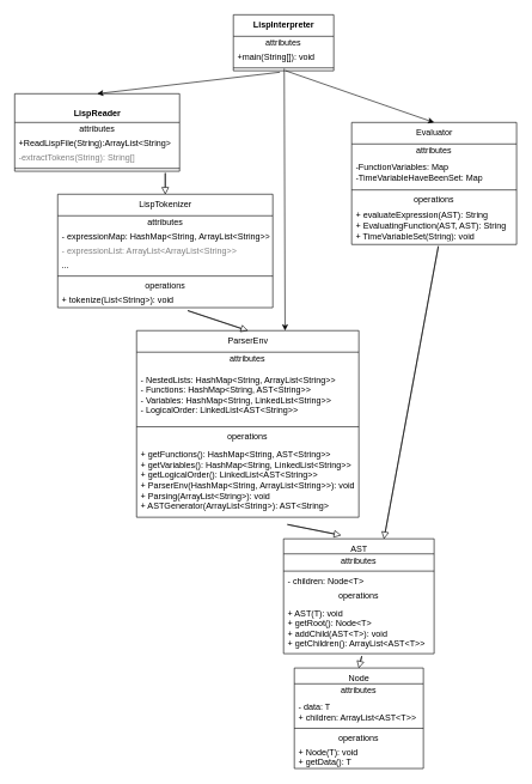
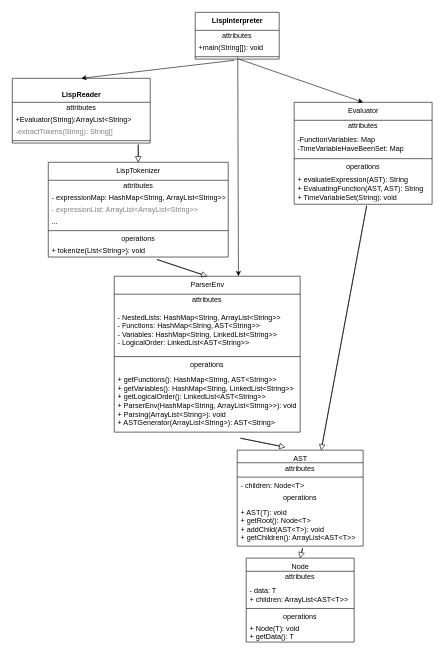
  <mxCell id="0" />
  <mxCell id="1" parent="0" />
  <mxCell id="2" value="&lt;b&gt;LispInterpreter&lt;/b&gt;" style="swimlane;fontStyle=0;align=center;verticalAlign=top;childLayout=stackLayout;horizontal=1;startSize=30;horizontalStack=0;resizeParent=1;resizeParentMax=0;resizeLast=0;collapsible=0;marginBottom=0;html=1;" vertex="1" parent="1"><mxGeometry x="325" y="20" width="140" height="78" as="geometry" /></mxCell>
  <mxCell id="3" value="attributes" style="text;html=1;strokeColor=none;fillColor=none;align=center;verticalAlign=middle;spacingLeft=4;spacingRight=4;overflow=hidden;rotatable=0;points=[[0,0.5],[1,0.5]];portConstraint=eastwest;" vertex="1" parent="2"><mxGeometry y="30" width="140" height="20" as="geometry" /></mxCell>
  <mxCell id="4" value="+main(String[]): void" style="text;html=1;strokeColor=none;fillColor=none;align=left;verticalAlign=middle;spacingLeft=4;spacingRight=4;overflow=hidden;rotatable=0;points=[[0,0.5],[1,0.5]];portConstraint=eastwest;" vertex="1" parent="2"><mxGeometry y="50" width="140" height="20" as="geometry" /></mxCell>
  <mxCell id="5" value="" style="line;strokeWidth=1;fillColor=none;align=left;verticalAlign=middle;spacingTop=-1;spacingLeft=3;spacingRight=3;rotatable=0;labelPosition=right;points=[];portConstraint=eastwest;" vertex="1" parent="2"><mxGeometry y="70" width="140" height="8" as="geometry" /></mxCell>
  <mxCell id="6" value="&lt;br&gt;&lt;b&gt;LispReader&lt;/b&gt;" style="swimlane;fontStyle=0;align=center;verticalAlign=top;childLayout=stackLayout;horizontal=1;startSize=40;horizontalStack=0;resizeParent=1;resizeParentMax=0;resizeLast=0;collapsible=0;marginBottom=0;html=1;" vertex="1" parent="1"><mxGeometry x="20" y="130" width="230" height="108" as="geometry" /></mxCell>
  <mxCell id="7" value="attributes" style="text;html=1;strokeColor=none;fillColor=none;align=center;verticalAlign=middle;spacingLeft=4;spacingRight=4;overflow=hidden;rotatable=0;points=[[0,0.5],[1,0.5]];portConstraint=eastwest;" vertex="1" parent="6"><mxGeometry y="40" width="230" height="20" as="geometry" /></mxCell>
- <mxCell id="8" value="+ReadLispFile(String):ArrayList&amp;lt;String&amp;gt;" style="text;html=1;strokeColor=none;fillColor=none;align=left;verticalAlign=middle;spacingLeft=4;spacingRight=4;overflow=hidden;rotatable=0;points=[[0,0.5],[1,0.5]];portConstraint=eastwest;" vertex="1" parent="6"><mxGeometry y="60" width="230" height="20" as="geometry" /></mxCell>
+ <mxCell id="8" value="+Evaluator(String):ArrayList&amp;lt;String&amp;gt;" style="text;html=1;strokeColor=none;fillColor=none;align=left;verticalAlign=middle;spacingLeft=4;spacingRight=4;overflow=hidden;rotatable=0;points=[[0,0.5],[1,0.5]];portConstraint=eastwest;" vertex="1" parent="6"><mxGeometry y="60" width="230" height="20" as="geometry" /></mxCell>
  <mxCell id="9" value="-extractTokens(String): String[]" style="text;html=1;strokeColor=none;fillColor=none;align=left;verticalAlign=middle;spacingLeft=4;spacingRight=4;overflow=hidden;rotatable=0;points=[[0,0.5],[1,0.5]];portConstraint=eastwest;fontColor=#808080;" vertex="1" parent="6"><mxGeometry y="80" width="230" height="20" as="geometry" /></mxCell>
  <mxCell id="10" value="" style="line;strokeWidth=1;fillColor=none;align=left;verticalAlign=middle;spacingTop=-1;spacingLeft=3;spacingRight=3;rotatable=0;labelPosition=right;points=[];portConstraint=eastwest;" vertex="1" parent="6"><mxGeometry y="100" width="230" height="8" as="geometry" /></mxCell>
  <mxCell id="11" value="" style="endArrow=classic;html=1;entryX=0.5;entryY=0;entryDx=0;entryDy=0;exitX=0.464;exitY=1.25;exitDx=0;exitDy=0;exitPerimeter=0;" edge="1" parent="1" source="5" target="6"><mxGeometry width="50" height="50" relative="1" as="geometry"><mxPoint x="380" y="40" as="sourcePoint" /><mxPoint x="470" y="340" as="targetPoint" /></mxGeometry></mxCell>
  <mxCell id="12" value="LispTokenizer" style="swimlane;fontStyle=0;align=center;verticalAlign=top;childLayout=stackLayout;horizontal=1;startSize=30;horizontalStack=0;resizeParent=1;resizeParentMax=0;resizeLast=0;collapsible=0;marginBottom=0;html=1;" vertex="1" parent="1"><mxGeometry x="80" y="270" width="300" height="158" as="geometry" /></mxCell>
  <mxCell id="13" value="attributes" style="text;html=1;strokeColor=none;fillColor=none;align=center;verticalAlign=middle;spacingLeft=4;spacingRight=4;overflow=hidden;rotatable=0;points=[[0,0.5],[1,0.5]];portConstraint=eastwest;" vertex="1" parent="12"><mxGeometry y="30" width="300" height="20" as="geometry" /></mxCell>
  <mxCell id="14" value="- expressionMap: HashMap&amp;lt;String, ArrayList&amp;lt;String&amp;gt;&amp;gt;" style="text;html=1;strokeColor=none;fillColor=none;align=left;verticalAlign=middle;spacingLeft=4;spacingRight=4;overflow=hidden;rotatable=0;points=[[0,0.5],[1,0.5]];portConstraint=eastwest;" vertex="1" parent="12"><mxGeometry y="50" width="300" height="20" as="geometry" /></mxCell>
  <mxCell id="15" value="- expressionList: ArrayList&amp;lt;ArrayList&amp;lt;String&amp;gt;&amp;gt;" style="text;html=1;strokeColor=none;fillColor=none;align=left;verticalAlign=middle;spacingLeft=4;spacingRight=4;overflow=hidden;rotatable=0;points=[[0,0.5],[1,0.5]];portConstraint=eastwest;fontColor=#808080;" vertex="1" parent="12"><mxGeometry y="70" width="300" height="20" as="geometry" /></mxCell>
  <mxCell id="16" value="..." style="text;html=1;strokeColor=none;fillColor=none;align=left;verticalAlign=middle;spacingLeft=4;spacingRight=4;overflow=hidden;rotatable=0;points=[[0,0.5],[1,0.5]];portConstraint=eastwest;" vertex="1" parent="12"><mxGeometry y="90" width="300" height="20" as="geometry" /></mxCell>
  <mxCell id="17" value="" style="line;strokeWidth=1;fillColor=none;align=left;verticalAlign=middle;spacingTop=-1;spacingLeft=3;spacingRight=3;rotatable=0;labelPosition=right;points=[];portConstraint=eastwest;" vertex="1" parent="12"><mxGeometry y="110" width="300" height="8" as="geometry" /></mxCell>
  <mxCell id="18" value="operations" style="text;html=1;strokeColor=none;fillColor=none;align=center;verticalAlign=middle;spacingLeft=4;spacingRight=4;overflow=hidden;rotatable=0;points=[[0,0.5],[1,0.5]];portConstraint=eastwest;" vertex="1" parent="12"><mxGeometry y="118" width="300" height="20" as="geometry" /></mxCell>
  <mxCell id="19" value="+ tokenize(List&amp;lt;String&amp;gt;): void" style="text;html=1;strokeColor=none;fillColor=none;align=left;verticalAlign=middle;spacingLeft=4;spacingRight=4;overflow=hidden;rotatable=0;points=[[0,0.5],[1,0.5]];portConstraint=eastwest;" vertex="1" parent="12"><mxGeometry y="138" width="300" height="20" as="geometry" /></mxCell>
  <mxCell id="20" value="" style="shape=flexArrow;endArrow=classic;html=1;width=0.135;endSize=2.653;endWidth=8.204;entryX=0.5;entryY=0;entryDx=0;entryDy=0;" edge="1" parent="1" target="12"><mxGeometry width="50" height="50" relative="1" as="geometry"><mxPoint x="230" y="240" as="sourcePoint" /><mxPoint x="395" y="230" as="targetPoint" /></mxGeometry></mxCell>
  <mxCell id="21" value="Evaluator" style="swimlane;fontStyle=0;align=center;verticalAlign=top;childLayout=stackLayout;horizontal=1;startSize=30;horizontalStack=0;resizeParent=1;resizeParentMax=0;resizeLast=0;collapsible=0;marginBottom=0;html=1;" vertex="1" parent="1"><mxGeometry x="490" y="170" width="230" height="170" as="geometry" /></mxCell>
  <mxCell id="22" value="attributes" style="text;html=1;strokeColor=none;fillColor=none;align=center;verticalAlign=middle;spacingLeft=4;spacingRight=4;overflow=hidden;rotatable=0;points=[[0,0.5],[1,0.5]];portConstraint=eastwest;" vertex="1" parent="21"><mxGeometry y="30" width="230" height="20" as="geometry" /></mxCell>
  <mxCell id="23" value="-FunctionVariables: Map&lt;br&gt;-TimeVariableHaveBeenSet: Map" style="text;html=1;strokeColor=none;fillColor=none;align=left;verticalAlign=middle;spacingLeft=4;spacingRight=4;overflow=hidden;rotatable=0;points=[[0,0.5],[1,0.5]];portConstraint=eastwest;" vertex="1" parent="21"><mxGeometry y="50" width="230" height="40" as="geometry" /></mxCell>
  <mxCell id="24" value="" style="line;strokeWidth=1;fillColor=none;align=left;verticalAlign=middle;spacingTop=-1;spacingLeft=3;spacingRight=3;rotatable=0;labelPosition=right;points=[];portConstraint=eastwest;" vertex="1" parent="21"><mxGeometry y="90" width="230" height="8" as="geometry" /></mxCell>
  <mxCell id="25" value="operations" style="text;html=1;strokeColor=none;fillColor=none;align=center;verticalAlign=middle;spacingLeft=4;spacingRight=4;overflow=hidden;rotatable=0;points=[[0,0.5],[1,0.5]];portConstraint=eastwest;" vertex="1" parent="21"><mxGeometry y="98" width="230" height="20" as="geometry" /></mxCell>
  <mxCell id="26" value="&lt;div&gt;+ evaluateExpression(AST): String&lt;/div&gt;&lt;div&gt;+ EvaluatingFunction(AST, AST): String&lt;/div&gt;&lt;div&gt;+ TimeVariableSet(String): void&lt;/div&gt;" style="text;html=1;strokeColor=none;fillColor=none;align=left;verticalAlign=middle;spacingLeft=4;spacingRight=4;overflow=hidden;rotatable=0;points=[[0,0.5],[1,0.5]];portConstraint=eastwest;" vertex="1" parent="21"><mxGeometry y="118" width="230" height="52" as="geometry" /></mxCell>
  <mxCell id="27" value="" style="endArrow=classic;html=1;entryX=0.5;entryY=0;entryDx=0;entryDy=0;exitX=0.521;exitY=1;exitDx=0;exitDy=0;exitPerimeter=0;" edge="1" parent="1" source="5" target="21"><mxGeometry width="50" height="50" relative="1" as="geometry"><mxPoint x="410" y="60" as="sourcePoint" /><mxPoint x="620" y="10" as="targetPoint" /></mxGeometry></mxCell>
  <mxCell id="28" value="ParserEnv" style="swimlane;fontStyle=0;align=center;verticalAlign=top;childLayout=stackLayout;horizontal=1;startSize=30;horizontalStack=0;resizeParent=1;resizeParentMax=0;resizeLast=0;collapsible=0;marginBottom=0;html=1;" vertex="1" parent="1"><mxGeometry x="190" y="460" width="310" height="260" as="geometry" /></mxCell>
  <mxCell id="29" value="attributes" style="text;html=1;strokeColor=none;fillColor=none;align=center;verticalAlign=middle;spacingLeft=4;spacingRight=4;overflow=hidden;rotatable=0;points=[[0,0.5],[1,0.5]];portConstraint=eastwest;" vertex="1" parent="28"><mxGeometry y="30" width="310" height="20" as="geometry" /></mxCell>
  <mxCell id="30" value="&lt;div&gt;- NestedLists: HashMap&amp;lt;String, ArrayList&amp;lt;String&amp;gt;&amp;gt;&lt;/div&gt;&lt;div&gt;- Functions: HashMap&amp;lt;String, AST&amp;lt;String&amp;gt;&amp;gt;&lt;/div&gt;&lt;div&gt;- Variables: HashMap&amp;lt;String, LinkedList&amp;lt;String&amp;gt;&amp;gt;&lt;/div&gt;&lt;div&gt;- LogicalOrder: LinkedList&amp;lt;AST&amp;lt;String&amp;gt;&amp;gt;&lt;/div&gt;" style="text;html=1;strokeColor=none;fillColor=none;align=left;verticalAlign=middle;spacingLeft=4;spacingRight=4;overflow=hidden;rotatable=0;points=[[0,0.5],[1,0.5]];portConstraint=eastwest;" vertex="1" parent="28"><mxGeometry y="50" width="310" height="80" as="geometry" /></mxCell>
  <mxCell id="31" value="" style="line;strokeWidth=1;fillColor=none;align=left;verticalAlign=middle;spacingTop=-1;spacingLeft=3;spacingRight=3;rotatable=0;labelPosition=right;points=[];portConstraint=eastwest;" vertex="1" parent="28"><mxGeometry y="130" width="310" height="8" as="geometry" /></mxCell>
  <mxCell id="32" value="operations" style="text;html=1;strokeColor=none;fillColor=none;align=center;verticalAlign=middle;spacingLeft=4;spacingRight=4;overflow=hidden;rotatable=0;points=[[0,0.5],[1,0.5]];portConstraint=eastwest;" vertex="1" parent="28"><mxGeometry y="138" width="310" height="20" as="geometry" /></mxCell>
  <mxCell id="33" value="&lt;div&gt;+ getFunctions(): HashMap&amp;lt;String, AST&amp;lt;String&amp;gt;&amp;gt;&lt;/div&gt;&lt;div&gt;+ getVariables(): HashMap&amp;lt;String, LinkedList&amp;lt;String&amp;gt;&amp;gt;&lt;/div&gt;&lt;div&gt;+ getLogicalOrder(): LinkedList&amp;lt;AST&amp;lt;String&amp;gt;&amp;gt;&lt;/div&gt;&lt;div&gt;+ ParserEnv(HashMap&amp;lt;String, ArrayList&amp;lt;String&amp;gt;&amp;gt;): void&lt;/div&gt;&lt;div&gt;+ Parsing(ArrayList&amp;lt;String&amp;gt;): void&lt;/div&gt;&lt;div&gt;+ ASTGenerator(ArrayList&amp;lt;String&amp;gt;): AST&amp;lt;String&amp;gt;&lt;/div&gt;" style="text;html=1;strokeColor=none;fillColor=none;align=left;verticalAlign=middle;spacingLeft=4;spacingRight=4;overflow=hidden;rotatable=0;points=[[0,0.5],[1,0.5]];portConstraint=eastwest;" vertex="1" parent="28"><mxGeometry y="158" width="310" height="102" as="geometry" /></mxCell>
  <mxCell id="34" value="" style="shape=flexArrow;endArrow=classic;html=1;width=0.135;endSize=2.653;endWidth=8.204;entryX=0.5;entryY=0;entryDx=0;entryDy=0;exitX=0.603;exitY=1.2;exitDx=0;exitDy=0;exitPerimeter=0;" edge="1" parent="1" source="19" target="28"><mxGeometry width="50" height="50" relative="1" as="geometry"><mxPoint x="134.5" y="540" as="sourcePoint" /><mxPoint x="134.5" y="570" as="targetPoint" /></mxGeometry></mxCell>
  <mxCell id="35" value="" style="endArrow=classic;html=1;entryX=0.668;entryY=0;entryDx=0;entryDy=0;entryPerimeter=0;exitX=0.507;exitY=0.625;exitDx=0;exitDy=0;exitPerimeter=0;" edge="1" parent="1" source="5" target="28"><mxGeometry width="50" height="50" relative="1" as="geometry"><mxPoint x="500" y="460" as="sourcePoint" /><mxPoint x="550" y="410" as="targetPoint" /></mxGeometry></mxCell>
  <mxCell id="36" value="AST" style="swimlane;fontStyle=0;align=center;verticalAlign=top;childLayout=stackLayout;horizontal=1;startSize=21;horizontalStack=0;resizeParent=1;resizeParentMax=0;resizeLast=0;collapsible=0;marginBottom=0;html=1;" vertex="1" parent="1"><mxGeometry x="395" y="750" width="210" height="160" as="geometry" /></mxCell>
  <mxCell id="37" value="attributes" style="text;html=1;strokeColor=none;fillColor=none;align=center;verticalAlign=middle;spacingLeft=4;spacingRight=4;overflow=hidden;rotatable=0;points=[[0,0.5],[1,0.5]];portConstraint=eastwest;" vertex="1" parent="36"><mxGeometry y="21" width="210" height="20" as="geometry" /></mxCell>
  <mxCell id="38" value="" style="line;strokeWidth=1;fillColor=none;align=left;verticalAlign=middle;spacingTop=-1;spacingLeft=3;spacingRight=3;rotatable=0;labelPosition=right;points=[];portConstraint=eastwest;" vertex="1" parent="36"><mxGeometry y="41" width="210" height="8" as="geometry" /></mxCell>
  <mxCell id="39" value="&lt;div&gt;- children: Node&amp;lt;T&amp;gt;&lt;/div&gt;&lt;div&gt;&lt;br&gt;&lt;/div&gt;" style="text;html=1;strokeColor=none;fillColor=none;align=left;verticalAlign=middle;spacingLeft=4;spacingRight=4;overflow=hidden;rotatable=0;points=[[0,0.5],[1,0.5]];portConstraint=eastwest;" vertex="1" parent="36"><mxGeometry y="49" width="210" height="20" as="geometry" /></mxCell>
  <mxCell id="40" value="operations" style="text;html=1;strokeColor=none;fillColor=none;align=center;verticalAlign=middle;spacingLeft=4;spacingRight=4;overflow=hidden;rotatable=0;points=[[0,0.5],[1,0.5]];portConstraint=eastwest;" vertex="1" parent="36"><mxGeometry y="69" width="210" height="20" as="geometry" /></mxCell>
  <mxCell id="41" value="&lt;div&gt;+ AST(T): void&lt;/div&gt;&lt;div&gt;+ getRoot(): Node&amp;lt;T&amp;gt;&lt;/div&gt;&lt;div&gt;+ addChild(AST&amp;lt;T&amp;gt;): void&lt;/div&gt;&lt;div&gt;+ getChildren(): ArrayList&amp;lt;AST&amp;lt;T&amp;gt;&amp;gt;&lt;/div&gt;" style="text;html=1;strokeColor=none;fillColor=none;align=left;verticalAlign=middle;spacingLeft=4;spacingRight=4;overflow=hidden;rotatable=0;points=[[0,0.5],[1,0.5]];portConstraint=eastwest;" vertex="1" parent="36"><mxGeometry y="89" width="210" height="71" as="geometry" /></mxCell>
  <mxCell id="42" value="" style="shape=flexArrow;endArrow=classic;html=1;width=0.135;endSize=2.653;endWidth=8.204;entryX=0.667;entryY=0;entryDx=0;entryDy=0;exitX=0.526;exitY=1.038;exitDx=0;exitDy=0;exitPerimeter=0;entryPerimeter=0;" edge="1" parent="1" source="26" target="36"><mxGeometry width="50" height="50" relative="1" as="geometry"><mxPoint x="630" y="500" as="sourcePoint" /><mxPoint x="714.1" y="588" as="targetPoint" /></mxGeometry></mxCell>
  <mxCell id="43" value="" style="shape=flexArrow;endArrow=classic;html=1;width=0.135;endSize=2.653;endWidth=8.204;entryX=0.381;entryY=-0.031;entryDx=0;entryDy=0;exitX=0.677;exitY=1.098;exitDx=0;exitDy=0;exitPerimeter=0;entryPerimeter=0;" edge="1" parent="1" source="33" target="36"><mxGeometry width="50" height="50" relative="1" as="geometry"><mxPoint x="380" y="832" as="sourcePoint" /><mxPoint x="464.1" y="920" as="targetPoint" /></mxGeometry></mxCell>
  <mxCell id="44" value="Node" style="swimlane;fontStyle=0;align=center;verticalAlign=top;childLayout=stackLayout;horizontal=1;startSize=22;horizontalStack=0;resizeParent=1;resizeParentMax=0;resizeLast=0;collapsible=0;marginBottom=0;html=1;" vertex="1" parent="1"><mxGeometry x="410" y="930" width="180" height="140" as="geometry" /></mxCell>
  <mxCell id="45" value="attributes" style="text;html=1;strokeColor=none;fillColor=none;align=center;verticalAlign=middle;spacingLeft=4;spacingRight=4;overflow=hidden;rotatable=0;points=[[0,0.5],[1,0.5]];portConstraint=eastwest;" vertex="1" parent="44"><mxGeometry y="22" width="180" height="20" as="geometry" /></mxCell>
  <mxCell id="46" value="&lt;div&gt;- data: T&lt;/div&gt;&lt;div&gt;+ children: ArrayList&amp;lt;AST&amp;lt;T&amp;gt;&amp;gt;&lt;/div&gt;" style="text;html=1;strokeColor=none;fillColor=none;align=left;verticalAlign=middle;spacingLeft=4;spacingRight=4;overflow=hidden;rotatable=0;points=[[0,0.5],[1,0.5]];portConstraint=eastwest;" vertex="1" parent="44"><mxGeometry y="42" width="180" height="38" as="geometry" /></mxCell>
  <mxCell id="47" value="" style="line;strokeWidth=1;fillColor=none;align=left;verticalAlign=middle;spacingTop=-1;spacingLeft=3;spacingRight=3;rotatable=0;labelPosition=right;points=[];portConstraint=eastwest;" vertex="1" parent="44"><mxGeometry y="80" width="180" height="8" as="geometry" /></mxCell>
  <mxCell id="48" value="operations" style="text;html=1;strokeColor=none;fillColor=none;align=center;verticalAlign=middle;spacingLeft=4;spacingRight=4;overflow=hidden;rotatable=0;points=[[0,0.5],[1,0.5]];portConstraint=eastwest;" vertex="1" parent="44"><mxGeometry y="88" width="180" height="20" as="geometry" /></mxCell>
  <mxCell id="49" value="&lt;div&gt;+ Node(T): void&lt;/div&gt;&lt;div&gt;+ getData(): T&lt;/div&gt;" style="text;html=1;strokeColor=none;fillColor=none;align=left;verticalAlign=middle;spacingLeft=4;spacingRight=4;overflow=hidden;rotatable=0;points=[[0,0.5],[1,0.5]];portConstraint=eastwest;" vertex="1" parent="44"><mxGeometry y="108" width="180" height="32" as="geometry" /></mxCell>
  <mxCell id="50" value="" style="shape=flexArrow;endArrow=classic;html=1;width=0.135;endSize=2.653;endWidth=8.204;entryX=0.5;entryY=0;entryDx=0;entryDy=0;exitX=0.52;exitY=1.043;exitDx=0;exitDy=0;exitPerimeter=0;" edge="1" parent="1" source="41" target="44"><mxGeometry width="50" height="50" relative="1" as="geometry"><mxPoint x="260" y="1049.996" as="sourcePoint" /><mxPoint x="320.14" y="1085.04" as="targetPoint" /></mxGeometry></mxCell>
